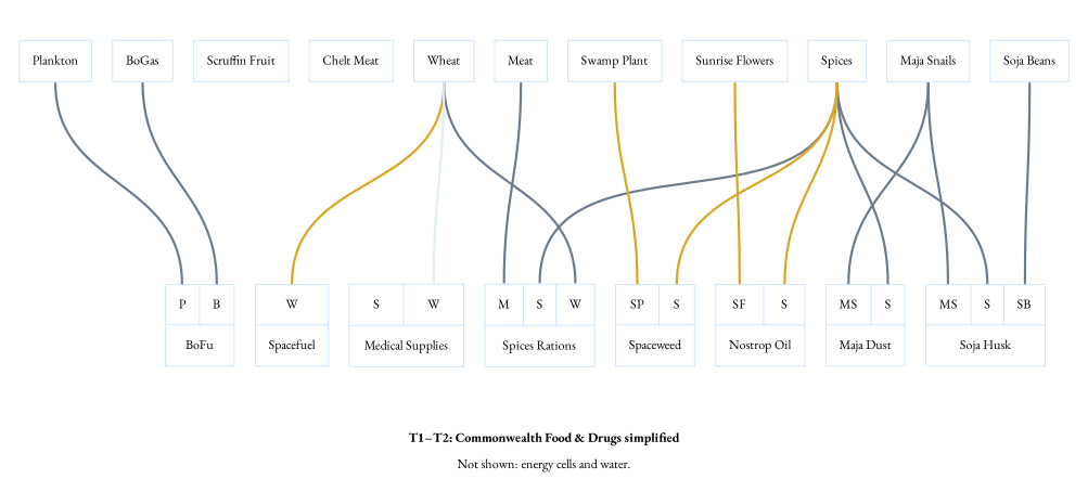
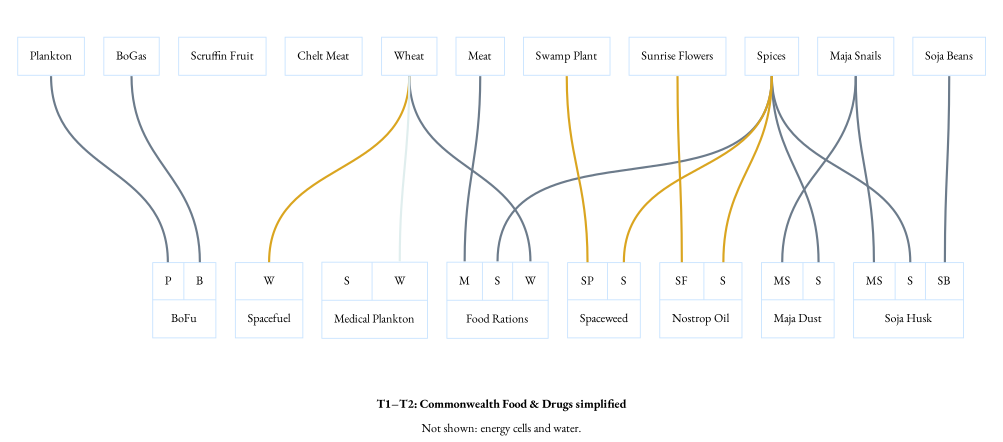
  graph {
    compound=true
    fontname="EB Garamond"
    label=<<b>T1–T2: Commonwealth Food &amp; Drugs simplified</b><br/><br/>Not shown: energy cells and water.>
    nodesep=0.3
    ranksep=3
    node [color=slategray1 colour=lightsteelblue2 fontname="EB Garamond" margin=0.2 penwidth=1 shape=record]
    edge [arrowType=normal arrowhead=normal arrowtype=normal color=slategray4 fontname="EB Garamond" headport="spices:n" penwidth=2.5 tailport="output:s"]
    n1 [label="{<output> Maja Snails}"]
    n2 [label="{<output> Meat}"]
    n3 [label="{<output> Soja Beans}"]
    n4 [label="{<output> Spices}"]
    n5 [label="{<output> Sunrise Flowers}"]
    n6 [label="{<output> Swamp Plant}"]
    n7 [label="{<output> Wheat}"]
    n8 [label="{<output> Chelt Meat}"]
    n9 [label="{<output> Scruffin Fruit}"]
    n10 [label="{<output> Plankton}"]
    n11 [label="{<output> BoGas}"]
    n12 [label="{{<wheat> W}|<output> Spacefuel}"]
-   n13 [label="{{<meat> M|<spices> S|<wheat> W}|<output> Spices Rations}"]
+   n13 [label="{{<meat> M|<spices> S|<wheat> W}|<output> Food Rations}"]
    n14 [label="{{<maja_snails> MS|<spices> S}|<output> Maja Dust}"]
    n15 [label="{{<maja_snails> MS|<spices> S|<soja_beans> SB}|<output> Soja Husk}"]
    n16 [label="{{<swamp_plant> SP|<spices> S}|<output> Spaceweed}"]
    n17 [label="{{<sunrise_flowers> SF|<spices> S}|<output> Nostrop Oil}"]
-   n18 [label="{{<spices> S|<wheat> W}|<output> Medical Supplies}"]
+   n18 [label="{{<spices> S|<wheat> W}|<output> Medical Plankton}"]
    n19 [label="{{<plankton> P|<bogas> B}|<output> BoFu}"]
    subgraph sub_1 {
      cluster=true
      label="Basic Food"
      n1
      n2
      n3
      n4
      n5
      n6
      n7
      n8
      n9
      n10
      n11
    }
    subgraph sub_2 {
      cluster=true
      label="Food and Drugs"
      n12
      n13
      n14
      n15
      n16
      n17
      n18
      n19
    }
    n1 -- n14 [headport="maja_snails:n"]
    n1 -- n15 [headport="maja_snails:n"]
    n2 -- n13 [headport="meat:n"]
    n3 -- n15 [headport="soja_beans:n"]
    n4 -- n13
    n4 -- n14
    n4 -- n15
    n4 -- n16 [color=goldenrod]
    n4 -- n17 [color=goldenrod]
    n5 -- n17 [color=goldenrod headport="sunrise_flowers:n"]
    n6 -- n16 [color=goldenrod headport="swamp_plant:n"]
    n7 -- n12 [color=goldenrod headport="wheat:n"]
    n7 -- n13 [headport="wheat:n"]
    n7 -- n18 [color=azure2 headport="wheat:n"]
    n10 -- n19 [headport="plankton:n"]
    n11 -- n19 [headport="bogas:n"]
  }
